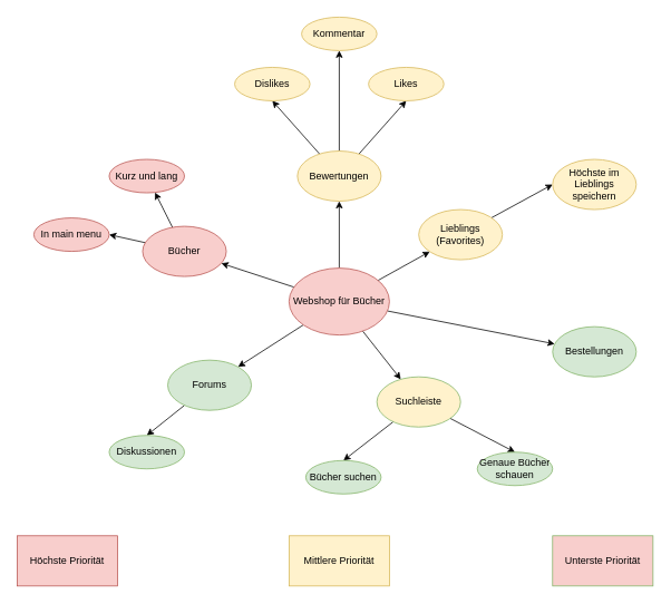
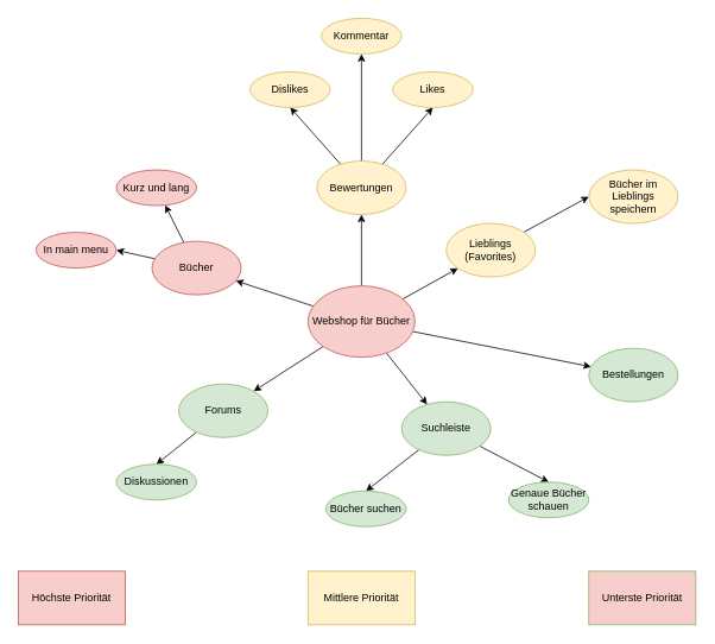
  <mxCell id="0" />
  <mxCell id="1" parent="0" />
  <mxCell id="2" style="edgeStyle=orthogonalEdgeStyle;rounded=0;orthogonalLoop=1;jettySize=auto;html=1;entryX=0.5;entryY=1;entryDx=0;entryDy=0;" parent="1" source="8" target="12" edge="1"><mxGeometry relative="1" as="geometry" /></mxCell>
  <mxCell id="3" style="edgeStyle=none;rounded=0;orthogonalLoop=1;jettySize=auto;html=1;" parent="1" source="8" target="14" edge="1"><mxGeometry relative="1" as="geometry" /></mxCell>
  <mxCell id="4" style="edgeStyle=none;rounded=0;orthogonalLoop=1;jettySize=auto;html=1;" parent="1" source="8" target="17" edge="1"><mxGeometry relative="1" as="geometry" /></mxCell>
  <mxCell id="5" style="edgeStyle=none;rounded=0;orthogonalLoop=1;jettySize=auto;html=1;" parent="1" source="8" target="19" edge="1"><mxGeometry relative="1" as="geometry" /></mxCell>
  <mxCell id="6" style="edgeStyle=none;rounded=0;orthogonalLoop=1;jettySize=auto;html=1;" parent="1" source="8" target="22" edge="1"><mxGeometry relative="1" as="geometry" /></mxCell>
  <mxCell id="7" style="rounded=0;orthogonalLoop=1;jettySize=auto;html=1;" edge="1" parent="1" source="8" target="35"><mxGeometry relative="1" as="geometry" /></mxCell>
  <mxCell id="8" value="Webshop für Bücher" style="ellipse;whiteSpace=wrap;html=1;fillColor=#f8cecc;strokeColor=#b85450;" parent="1" vertex="1"><mxGeometry x="345" y="320" width="120" height="80" as="geometry" /></mxCell>
  <mxCell id="9" style="edgeStyle=none;rounded=0;orthogonalLoop=1;jettySize=auto;html=1;entryX=0.5;entryY=1;entryDx=0;entryDy=0;" parent="1" source="12" target="24" edge="1"><mxGeometry relative="1" as="geometry" /></mxCell>
  <mxCell id="10" style="edgeStyle=none;rounded=0;orthogonalLoop=1;jettySize=auto;html=1;entryX=0.5;entryY=1;entryDx=0;entryDy=0;" parent="1" source="12" target="25" edge="1"><mxGeometry relative="1" as="geometry" /></mxCell>
  <mxCell id="11" style="edgeStyle=none;rounded=0;orthogonalLoop=1;jettySize=auto;html=1;entryX=0.5;entryY=1;entryDx=0;entryDy=0;" parent="1" source="12" target="23" edge="1"><mxGeometry relative="1" as="geometry" /></mxCell>
  <mxCell id="12" value="Bewertungen" style="ellipse;whiteSpace=wrap;html=1;fillColor=#fff2cc;strokeColor=#d6b656;" parent="1" vertex="1"><mxGeometry x="355" y="180" width="100" height="60" as="geometry" /></mxCell>
  <mxCell id="13" style="edgeStyle=none;rounded=0;orthogonalLoop=1;jettySize=auto;html=1;entryX=0;entryY=0.5;entryDx=0;entryDy=0;" parent="1" source="14" target="29" edge="1"><mxGeometry relative="1" as="geometry" /></mxCell>
  <mxCell id="14" value="Lieblings (Favorites)" style="ellipse;whiteSpace=wrap;html=1;fillColor=#fff2cc;strokeColor=#d6b656;" parent="1" vertex="1"><mxGeometry x="500" y="250" width="100" height="60" as="geometry" /></mxCell>
  <mxCell id="15" style="edgeStyle=none;rounded=0;orthogonalLoop=1;jettySize=auto;html=1;entryX=0.5;entryY=0;entryDx=0;entryDy=0;" parent="1" source="17" target="26" edge="1"><mxGeometry relative="1" as="geometry" /></mxCell>
  <mxCell id="16" style="edgeStyle=none;rounded=0;orthogonalLoop=1;jettySize=auto;html=1;entryX=0.5;entryY=0;entryDx=0;entryDy=0;" parent="1" source="17" target="27" edge="1"><mxGeometry relative="1" as="geometry" /></mxCell>
- <mxCell id="17" value="Suchleiste" style="ellipse;whiteSpace=wrap;html=1;fillColor=#fff2cc;strokeColor=#82b366;" parent="1" vertex="1"><mxGeometry x="450" y="450" width="100" height="60" as="geometry" /></mxCell>
+ <mxCell id="17" value="Suchleiste" style="ellipse;whiteSpace=wrap;html=1;fillColor=#d5e8d4;strokeColor=#82b366;" parent="1" vertex="1"><mxGeometry x="450" y="450" width="100" height="60" as="geometry" /></mxCell>
  <mxCell id="18" style="edgeStyle=none;rounded=0;orthogonalLoop=1;jettySize=auto;html=1;entryX=0.5;entryY=0;entryDx=0;entryDy=0;" parent="1" source="19" target="28" edge="1"><mxGeometry relative="1" as="geometry" /></mxCell>
  <mxCell id="19" value="Forums" style="ellipse;whiteSpace=wrap;html=1;fillColor=#d5e8d4;strokeColor=#82b366;" parent="1" vertex="1"><mxGeometry x="200" y="430" width="100" height="60" as="geometry" /></mxCell>
  <mxCell id="20" style="edgeStyle=none;rounded=0;orthogonalLoop=1;jettySize=auto;html=1;entryX=1;entryY=0.5;entryDx=0;entryDy=0;" parent="1" source="22" target="30" edge="1"><mxGeometry relative="1" as="geometry" /></mxCell>
  <mxCell id="21" style="edgeStyle=none;rounded=0;orthogonalLoop=1;jettySize=auto;html=1;" parent="1" source="22" target="31" edge="1"><mxGeometry relative="1" as="geometry" /></mxCell>
  <mxCell id="22" value="Bücher" style="ellipse;whiteSpace=wrap;html=1;fillColor=#f8cecc;strokeColor=#b85450;" parent="1" vertex="1"><mxGeometry x="170" y="270" width="100" height="60" as="geometry" /></mxCell>
  <mxCell id="23" value="Dislikes" style="ellipse;whiteSpace=wrap;html=1;fillColor=#fff2cc;strokeColor=#d6b656;" parent="1" vertex="1"><mxGeometry x="280" y="80" width="90" height="40" as="geometry" /></mxCell>
  <mxCell id="24" value="Likes" style="ellipse;whiteSpace=wrap;html=1;fillColor=#fff2cc;strokeColor=#d6b656;" parent="1" vertex="1"><mxGeometry x="440" y="80" width="90" height="40" as="geometry" /></mxCell>
  <mxCell id="25" value="Kommentar" style="ellipse;whiteSpace=wrap;html=1;fillColor=#fff2cc;strokeColor=#d6b656;" parent="1" vertex="1"><mxGeometry x="360" y="20" width="90" height="40" as="geometry" /></mxCell>
  <mxCell id="26" value="Bücher suchen" style="ellipse;whiteSpace=wrap;html=1;fillColor=#d5e8d4;strokeColor=#82b366;" parent="1" vertex="1"><mxGeometry x="365" y="550" width="90" height="40" as="geometry" /></mxCell>
  <mxCell id="27" value="Genaue Bücher schauen" style="ellipse;whiteSpace=wrap;html=1;fillColor=#d5e8d4;strokeColor=#82b366;" parent="1" vertex="1"><mxGeometry x="570" y="540" width="90" height="40" as="geometry" /></mxCell>
  <mxCell id="28" value="Diskussionen" style="ellipse;whiteSpace=wrap;html=1;fillColor=#d5e8d4;strokeColor=#82b366;" parent="1" vertex="1"><mxGeometry x="130" y="520" width="90" height="40" as="geometry" /></mxCell>
- <mxCell id="29" value="Höchste im Lieblings speichern" style="ellipse;whiteSpace=wrap;html=1;fillColor=#fff2cc;strokeColor=#d6b656;" parent="1" vertex="1"><mxGeometry x="660" y="190" width="100" height="60" as="geometry" /></mxCell>
+ <mxCell id="29" value="Bücher im Lieblings speichern" style="ellipse;whiteSpace=wrap;html=1;fillColor=#fff2cc;strokeColor=#d6b656;" parent="1" vertex="1"><mxGeometry x="660" y="190" width="100" height="60" as="geometry" /></mxCell>
  <mxCell id="30" value="In main menu" style="ellipse;whiteSpace=wrap;html=1;fillColor=#f8cecc;strokeColor=#b85450;" parent="1" vertex="1"><mxGeometry x="40" y="260" width="90" height="40" as="geometry" /></mxCell>
  <mxCell id="31" value="Kurz und lang" style="ellipse;whiteSpace=wrap;html=1;fillColor=#f8cecc;strokeColor=#b85450;" parent="1" vertex="1"><mxGeometry x="130" y="190" width="90" height="40" as="geometry" /></mxCell>
  <mxCell id="32" value="Höchste Priorität" style="rounded=0;whiteSpace=wrap;html=1;fillColor=#f8cecc;strokeColor=#b85450;" parent="1" vertex="1"><mxGeometry x="20" y="640" width="120" height="60" as="geometry" /></mxCell>
  <mxCell id="33" value="Mittlere Priorität" style="rounded=0;whiteSpace=wrap;html=1;fillColor=#fff2cc;strokeColor=#d6b656;" parent="1" vertex="1"><mxGeometry x="345" y="640" width="120" height="60" as="geometry" /></mxCell>
  <mxCell id="34" value="Unterste Priorität" style="rounded=0;whiteSpace=wrap;html=1;fillColor=#f8cecc;strokeColor=#82b366;" parent="1" vertex="1"><mxGeometry x="660" y="640" width="120" height="60" as="geometry" /></mxCell>
  <mxCell id="35" value="Bestellungen" style="ellipse;whiteSpace=wrap;html=1;fillColor=#d5e8d4;strokeColor=#82b366;" vertex="1" parent="1"><mxGeometry x="660" y="390" width="100" height="60" as="geometry" /></mxCell>
